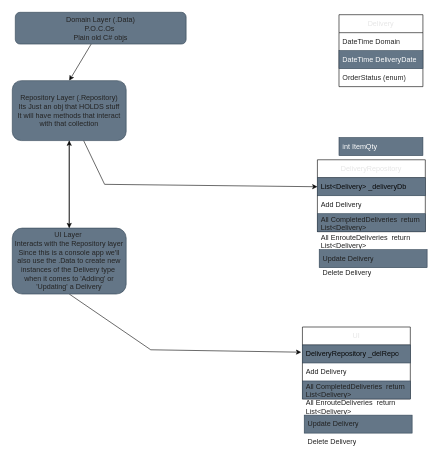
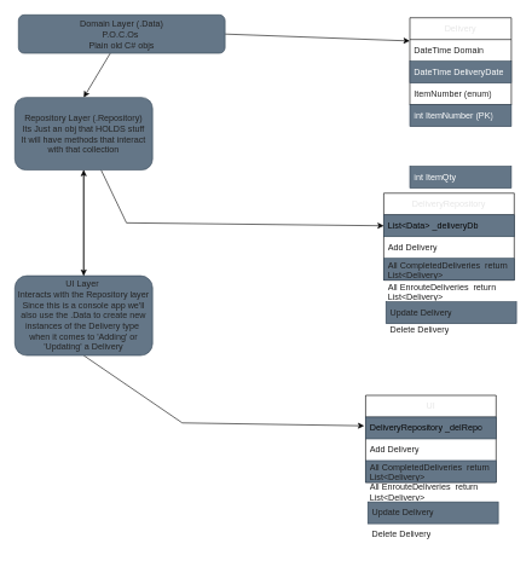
  <mxCell id="0" />
  <mxCell id="1" parent="0" />
+ <mxCell id="2" style="edgeStyle=none;html=1;exitX=1;exitY=0.5;exitDx=0;exitDy=0;entryX=-0.001;entryY=0.067;entryDx=0;entryDy=0;entryPerimeter=0;fontColor=#E6E6E6;strokeColor=#080808;" parent="1" source="4" target="6" edge="1"><mxGeometry relative="1" as="geometry" /></mxCell>
  <mxCell id="3" style="edgeStyle=none;html=1;strokeColor=#080808;fontColor=#212121;entryX=0.5;entryY=0;entryDx=0;entryDy=0;" parent="1" source="4" target="13" edge="1"><mxGeometry relative="1" as="geometry"><mxPoint x="115" y="93.671" as="targetPoint" /></mxGeometry></mxCell>
  <mxCell id="4" value="&lt;font color=&quot;#242424&quot;&gt;Domain Layer (.Data)&lt;br&gt;P.O.C.Os&amp;nbsp;&lt;br&gt;Plain old C# objs&lt;br&gt;&lt;/font&gt;" style="rounded=1;whiteSpace=wrap;html=1;fillColor=#647687;fontColor=#ffffff;strokeColor=#314354;" parent="1" vertex="1"><mxGeometry x="25" y="20" width="285" height="53" as="geometry" /></mxCell>
  <mxCell id="5" value="&lt;font color=&quot;#e6e6e6&quot;&gt;Delivery&lt;/font&gt;" style="swimlane;fontStyle=0;childLayout=stackLayout;horizontal=1;startSize=30;horizontalStack=0;resizeParent=1;resizeParentMax=0;resizeLast=0;collapsible=1;marginBottom=0;whiteSpace=wrap;html=1;fontColor=#242424;" parent="1" vertex="1"><mxGeometry x="565" y="24" width="140" height="120" as="geometry" /></mxCell>
  <mxCell id="6" value="DateTime Domain" style="text;strokeColor=none;fillColor=none;align=left;verticalAlign=middle;spacingLeft=4;spacingRight=4;overflow=hidden;points=[[0,0.5],[1,0.5]];portConstraint=eastwest;rotatable=0;whiteSpace=wrap;html=1;fontColor=#242424;" parent="5" vertex="1"><mxGeometry y="30" width="140" height="30" as="geometry" /></mxCell>
  <mxCell id="7" value="DateTime DeliveryDate" style="text;strokeColor=#314354;fillColor=#647687;align=left;verticalAlign=middle;spacingLeft=4;spacingRight=4;overflow=hidden;points=[[0,0.5],[1,0.5]];portConstraint=eastwest;rotatable=0;whiteSpace=wrap;html=1;fontColor=#ffffff;" parent="5" vertex="1"><mxGeometry y="60" width="140" height="30" as="geometry" /></mxCell>
- <mxCell id="8" value="OrderStatus (enum)" style="text;strokeColor=none;fillColor=none;align=left;verticalAlign=middle;spacingLeft=4;spacingRight=4;overflow=hidden;points=[[0,0.5],[1,0.5]];portConstraint=eastwest;rotatable=0;whiteSpace=wrap;html=1;fontColor=#242424;" parent="5" vertex="1"><mxGeometry y="90" width="140" height="30" as="geometry" /></mxCell>
+ <mxCell id="8" value="ItemNumber (enum)" style="text;strokeColor=none;fillColor=none;align=left;verticalAlign=middle;spacingLeft=4;spacingRight=4;overflow=hidden;points=[[0,0.5],[1,0.5]];portConstraint=eastwest;rotatable=0;whiteSpace=wrap;html=1;fontColor=#242424;" parent="5" vertex="1"><mxGeometry y="90" width="140" height="30" as="geometry" /></mxCell>
+ <mxCell id="9" value="int ItemNumber (PK)" style="text;strokeColor=#314354;fillColor=#647687;align=left;verticalAlign=middle;spacingLeft=4;spacingRight=4;overflow=hidden;points=[[0,0.5],[1,0.5]];portConstraint=eastwest;rotatable=0;whiteSpace=wrap;html=1;fontColor=#ffffff;" parent="1" vertex="1"><mxGeometry x="565" y="144" width="140" height="30" as="geometry" /></mxCell>
  <mxCell id="10" value="int ItemQty" style="text;strokeColor=#314354;fillColor=#647687;align=left;verticalAlign=middle;spacingLeft=4;spacingRight=4;overflow=hidden;points=[[0,0.5],[1,0.5]];portConstraint=eastwest;rotatable=0;whiteSpace=wrap;html=1;fontColor=#ffffff;" parent="1" vertex="1"><mxGeometry x="565" y="229" width="140" height="30" as="geometry" /></mxCell>
  <mxCell id="11" style="edgeStyle=none;html=1;entryX=0;entryY=0.5;entryDx=0;entryDy=0;strokeColor=#080808;fontColor=#212121;rounded=0;" parent="1" source="13" target="15" edge="1"><mxGeometry relative="1" as="geometry"><Array as="points"><mxPoint x="174" y="307" /></Array></mxGeometry></mxCell>
  <mxCell id="12" style="edgeStyle=none;rounded=0;html=1;entryX=0.5;entryY=0;entryDx=0;entryDy=0;strokeColor=#080808;fontColor=#212121;" parent="1" source="13" target="23" edge="1"><mxGeometry relative="1" as="geometry" /></mxCell>
  <mxCell id="13" value="&lt;font color=&quot;#242424&quot;&gt;Repository Layer (.Repository)&lt;br&gt;Its Just an obj that HOLDS stuff&lt;br&gt;It will have methods that interact with that collection&lt;br&gt;&lt;/font&gt;" style="rounded=1;whiteSpace=wrap;html=1;fillColor=#647687;fontColor=#ffffff;strokeColor=#314354;" parent="1" vertex="1"><mxGeometry x="20" y="134" width="190" height="100" as="geometry" /></mxCell>
  <mxCell id="14" value="DeliveryRepository" style="swimlane;fontStyle=0;childLayout=stackLayout;horizontal=1;startSize=30;horizontalStack=0;resizeParent=1;resizeParentMax=0;resizeLast=0;collapsible=1;marginBottom=0;whiteSpace=wrap;html=1;fontColor=#E6E6E6;" parent="1" vertex="1"><mxGeometry x="529" y="266" width="180" height="120" as="geometry" /></mxCell>
- <mxCell id="15" value="&lt;font color=&quot;#080808&quot;&gt;List&amp;lt;Delivery&amp;gt; _deliveryDb&lt;/font&gt;" style="text;strokeColor=#314354;fillColor=#647687;align=left;verticalAlign=middle;spacingLeft=4;spacingRight=4;overflow=hidden;points=[[0,0.5],[1,0.5]];portConstraint=eastwest;rotatable=0;whiteSpace=wrap;html=1;fontColor=#ffffff;" parent="14" vertex="1"><mxGeometry y="30" width="180" height="30" as="geometry" /></mxCell>
+ <mxCell id="15" value="&lt;font color=&quot;#080808&quot;&gt;List&amp;lt;Data&amp;gt; _deliveryDb&lt;/font&gt;" style="text;strokeColor=#314354;fillColor=#647687;align=left;verticalAlign=middle;spacingLeft=4;spacingRight=4;overflow=hidden;points=[[0,0.5],[1,0.5]];portConstraint=eastwest;rotatable=0;whiteSpace=wrap;html=1;fontColor=#ffffff;" parent="14" vertex="1"><mxGeometry y="30" width="180" height="30" as="geometry" /></mxCell>
  <mxCell id="16" value="&lt;span style=&quot;color: rgb(33, 33, 33);&quot;&gt;Add Delivery&lt;/span&gt;" style="text;strokeColor=none;fillColor=none;align=left;verticalAlign=middle;spacingLeft=4;spacingRight=4;overflow=hidden;points=[[0,0.5],[1,0.5]];portConstraint=eastwest;rotatable=0;whiteSpace=wrap;html=1;fontColor=#E6E6E6;" parent="14" vertex="1"><mxGeometry y="60" width="180" height="30" as="geometry" /></mxCell>
  <mxCell id="17" value="&lt;span style=&quot;color: rgb(33, 33, 33);&quot;&gt;All CompletedDeliveries&amp;nbsp; return List&amp;lt;Delivery&amp;gt;&lt;/span&gt;" style="text;strokeColor=#314354;fillColor=#647687;align=left;verticalAlign=middle;spacingLeft=4;spacingRight=4;overflow=hidden;points=[[0,0.5],[1,0.5]];portConstraint=eastwest;rotatable=0;whiteSpace=wrap;html=1;fontColor=#ffffff;" parent="14" vertex="1"><mxGeometry y="90" width="180" height="30" as="geometry" /></mxCell>
  <mxCell id="18" value="&lt;span style=&quot;color: rgb(33, 33, 33);&quot;&gt;All EnrouteDeliveries&amp;nbsp; return List&amp;lt;Delivery&amp;gt;&lt;/span&gt;" style="text;strokeColor=none;fillColor=none;align=left;verticalAlign=middle;spacingLeft=4;spacingRight=4;overflow=hidden;points=[[0,0.5],[1,0.5]];portConstraint=eastwest;rotatable=0;whiteSpace=wrap;html=1;fontColor=#E6E6E6;" parent="1" vertex="1"><mxGeometry x="529" y="386" width="180" height="30" as="geometry" /></mxCell>
  <mxCell id="19" value="&lt;span style=&quot;color: rgb(33, 33, 33);&quot;&gt;Update Delivery&lt;/span&gt;&lt;span style=&quot;color: rgba(0, 0, 0, 0); font-family: monospace; font-size: 0px;&quot;&gt;%3CmxGraphModel%3E%3Croot%3E%3CmxCell%20id%3D%220%22%2F%3E%3CmxCell%20id%3D%221%22%20parent%3D%220%22%2F%3E%3CmxCell%20id%3D%222%22%20value%3D%22%26lt%3Bspan%20style%3D%26quot%3Bcolor%3A%20rgb(33%2C%2033%2C%2033)%3B%26quot%3B%26gt%3BAll%20EnrouteDeliveries%26amp%3Bnbsp%3B%20return%20List%26amp%3Blt%3BDelivery%26amp%3Bgt%3B%26lt%3B%2Fspan%26gt%3B%22%20style%3D%22text%3BstrokeColor%3Dnone%3BfillColor%3Dnone%3Balign%3Dleft%3BverticalAlign%3Dmiddle%3BspacingLeft%3D4%3BspacingRight%3D4%3Boverflow%3Dhidden%3Bpoints%3D%5B%5B0%2C0.5%5D%2C%5B1%2C0.5%5D%5D%3BportConstraint%3Deastwest%3Brotatable%3D0%3BwhiteSpace%3Dwrap%3Bhtml%3D1%3BfontColor%3D%23E6E6E6%3B%22%20vertex%3D%221%22%20parent%3D%221%22%3E%3CmxGeometry%20x%3D%22300%22%20y%3D%22420%22%20width%3D%22180%22%20height%3D%2230%22%20as%3D%22geometry%22%2F%3E%3C%2FmxCell%3E%3C%2Froot%3E%3C%2FmxGraphModel%3E&lt;/span&gt;&lt;span style=&quot;color: rgb(33, 33, 33);&quot;&gt;&lt;br&gt;&lt;/span&gt;" style="text;strokeColor=#314354;fillColor=#647687;align=left;verticalAlign=middle;spacingLeft=4;spacingRight=4;overflow=hidden;points=[[0,0.5],[1,0.5]];portConstraint=eastwest;rotatable=0;whiteSpace=wrap;html=1;fontColor=#ffffff;" parent="1" vertex="1"><mxGeometry x="532" y="416" width="180" height="30" as="geometry" /></mxCell>
  <mxCell id="20" value="&lt;span style=&quot;color: rgb(33, 33, 33);&quot;&gt;Delete Delivery&lt;/span&gt;&lt;span style=&quot;color: rgba(0, 0, 0, 0); font-family: monospace; font-size: 0px;&quot;&gt;%3CmxGraphModel%3E%3Croot%3E%3CmxCell%20id%3D%220%22%2F%3E%3CmxCell%20id%3D%221%22%20parent%3D%220%22%2F%3E%3CmxCell%20id%3D%222%22%20value%3D%22%26lt%3Bspan%20style%3D%26quot%3Bcolor%3A%20rgb(33%2C%2033%2C%2033)%3B%26quot%3B%26gt%3BAll%20EnrouteDeliveries%26amp%3Bnbsp%3B%20return%20List%26amp%3Blt%3BDelivery%26amp%3Bgt%3B%26lt%3B%2Fspan%26gt%3B%22%20style%3D%22text%3BstrokeColor%3Dnone%3BfillColor%3Dnone%3Balign%3Dleft%3BverticalAlign%3Dmiddle%3BspacingLeft%3D4%3BspacingRight%3D4%3Boverflow%3Dhidden%3Bpoints%3D%5B%5B0%2C0.5%5D%2C%5B1%2C0.5%5D%5D%3BportConstraint%3Deastwest%3Brotatable%3D0%3BwhiteSpace%3Dwrap%3Bhtml%3D1%3BfontColor%3D%23E6E6E6%3B%22%20vertex%3D%221%22%20parent%3D%221%22%3E%3CmxGeometry%20x%3D%22300%22%20y%3D%22420%22%20width%3D%22180%22%20height%3D%2230%22%20as%3D%22geometry%22%2F%3E%3C%2FmxCell%3E%3C%2Froot%3E%3C%2FmxGraphModel%3E&lt;/span&gt;&lt;span style=&quot;color: rgb(33, 33, 33);&quot;&gt;&lt;br&gt;&lt;/span&gt;" style="text;strokeColor=none;fillColor=none;align=left;verticalAlign=middle;spacingLeft=4;spacingRight=4;overflow=hidden;points=[[0,0.5],[1,0.5]];portConstraint=eastwest;rotatable=0;whiteSpace=wrap;html=1;fontColor=#E6E6E6;" parent="1" vertex="1"><mxGeometry x="532" y="439" width="180" height="30" as="geometry" /></mxCell>
  <mxCell id="21" style="edgeStyle=none;rounded=0;html=1;exitX=0.5;exitY=0;exitDx=0;exitDy=0;entryX=0.5;entryY=1;entryDx=0;entryDy=0;strokeColor=#080808;fontColor=#212121;" parent="1" source="23" target="13" edge="1"><mxGeometry relative="1" as="geometry" /></mxCell>
  <mxCell id="22" style="edgeStyle=none;rounded=0;html=1;exitX=0.5;exitY=1;exitDx=0;exitDy=0;strokeColor=#080808;fontColor=#212121;" parent="1" source="23" edge="1"><mxGeometry relative="1" as="geometry"><mxPoint x="502" y="587" as="targetPoint" /><Array as="points"><mxPoint x="251" y="583" /></Array></mxGeometry></mxCell>
  <mxCell id="23" value="&lt;font color=&quot;#242424&quot;&gt;UI Layer&amp;nbsp;&lt;br&gt;Interacts with the Repository layer&lt;br&gt;Since this is a console app we'll also use the .Data to create new instances of the Delivery type&amp;nbsp;&lt;br&gt;when it comes to 'Adding' or 'Updating' a Delivery&lt;br&gt;&lt;/font&gt;" style="rounded=1;whiteSpace=wrap;html=1;fillColor=#647687;fontColor=#ffffff;strokeColor=#314354;" parent="1" vertex="1"><mxGeometry x="20" y="380" width="190" height="110" as="geometry" /></mxCell>
  <mxCell id="24" value="UI" style="swimlane;fontStyle=0;childLayout=stackLayout;horizontal=1;startSize=30;horizontalStack=0;resizeParent=1;resizeParentMax=0;resizeLast=0;collapsible=1;marginBottom=0;whiteSpace=wrap;html=1;fontColor=#E6E6E6;" parent="1" vertex="1"><mxGeometry x="504" y="545" width="180" height="120" as="geometry" /></mxCell>
  <mxCell id="25" value="&lt;font color=&quot;#080808&quot;&gt;DeliveryRepository _delRepo&lt;/font&gt;" style="text;strokeColor=#314354;fillColor=#647687;align=left;verticalAlign=middle;spacingLeft=4;spacingRight=4;overflow=hidden;points=[[0,0.5],[1,0.5]];portConstraint=eastwest;rotatable=0;whiteSpace=wrap;html=1;fontColor=#ffffff;" parent="24" vertex="1"><mxGeometry y="30" width="180" height="30" as="geometry" /></mxCell>
  <mxCell id="26" value="&lt;span style=&quot;color: rgb(33, 33, 33);&quot;&gt;Add Delivery&lt;/span&gt;" style="text;strokeColor=none;fillColor=none;align=left;verticalAlign=middle;spacingLeft=4;spacingRight=4;overflow=hidden;points=[[0,0.5],[1,0.5]];portConstraint=eastwest;rotatable=0;whiteSpace=wrap;html=1;fontColor=#E6E6E6;" parent="24" vertex="1"><mxGeometry y="60" width="180" height="30" as="geometry" /></mxCell>
  <mxCell id="27" value="&lt;span style=&quot;color: rgb(33, 33, 33);&quot;&gt;All CompletedDeliveries&amp;nbsp; return List&amp;lt;Delivery&amp;gt;&lt;/span&gt;" style="text;strokeColor=#314354;fillColor=#647687;align=left;verticalAlign=middle;spacingLeft=4;spacingRight=4;overflow=hidden;points=[[0,0.5],[1,0.5]];portConstraint=eastwest;rotatable=0;whiteSpace=wrap;html=1;fontColor=#ffffff;" parent="24" vertex="1"><mxGeometry y="90" width="180" height="30" as="geometry" /></mxCell>
  <mxCell id="28" value="&lt;span style=&quot;color: rgb(33, 33, 33);&quot;&gt;All EnrouteDeliveries&amp;nbsp; return List&amp;lt;Delivery&amp;gt;&lt;/span&gt;" style="text;strokeColor=none;fillColor=none;align=left;verticalAlign=middle;spacingLeft=4;spacingRight=4;overflow=hidden;points=[[0,0.5],[1,0.5]];portConstraint=eastwest;rotatable=0;whiteSpace=wrap;html=1;fontColor=#E6E6E6;" parent="1" vertex="1"><mxGeometry x="504" y="662" width="180" height="30" as="geometry" /></mxCell>
  <mxCell id="29" value="&lt;span style=&quot;color: rgb(33, 33, 33);&quot;&gt;Update Delivery&lt;/span&gt;&lt;span style=&quot;color: rgba(0, 0, 0, 0); font-family: monospace; font-size: 0px;&quot;&gt;%3CmxGraphModel%3E%3Croot%3E%3CmxCell%20id%3D%220%22%2F%3E%3CmxCell%20id%3D%221%22%20parent%3D%220%22%2F%3E%3CmxCell%20id%3D%222%22%20value%3D%22%26lt%3Bspan%20style%3D%26quot%3Bcolor%3A%20rgb(33%2C%2033%2C%2033)%3B%26quot%3B%26gt%3BAll%20EnrouteDeliveries%26amp%3Bnbsp%3B%20return%20List%26amp%3Blt%3BDelivery%26amp%3Bgt%3B%26lt%3B%2Fspan%26gt%3B%22%20style%3D%22text%3BstrokeColor%3Dnone%3BfillColor%3Dnone%3Balign%3Dleft%3BverticalAlign%3Dmiddle%3BspacingLeft%3D4%3BspacingRight%3D4%3Boverflow%3Dhidden%3Bpoints%3D%5B%5B0%2C0.5%5D%2C%5B1%2C0.5%5D%5D%3BportConstraint%3Deastwest%3Brotatable%3D0%3BwhiteSpace%3Dwrap%3Bhtml%3D1%3BfontColor%3D%23E6E6E6%3B%22%20vertex%3D%221%22%20parent%3D%221%22%3E%3CmxGeometry%20x%3D%22300%22%20y%3D%22420%22%20width%3D%22180%22%20height%3D%2230%22%20as%3D%22geometry%22%2F%3E%3C%2FmxCell%3E%3C%2Froot%3E%3C%2FmxGraphModel%3E&lt;/span&gt;&lt;span style=&quot;color: rgb(33, 33, 33);&quot;&gt;&lt;br&gt;&lt;/span&gt;" style="text;strokeColor=#314354;fillColor=#647687;align=left;verticalAlign=middle;spacingLeft=4;spacingRight=4;overflow=hidden;points=[[0,0.5],[1,0.5]];portConstraint=eastwest;rotatable=0;whiteSpace=wrap;html=1;fontColor=#ffffff;" parent="1" vertex="1"><mxGeometry x="507" y="692" width="180" height="30" as="geometry" /></mxCell>
  <mxCell id="30" value="&lt;span style=&quot;color: rgb(33, 33, 33);&quot;&gt;Delete Delivery&lt;/span&gt;&lt;span style=&quot;color: rgba(0, 0, 0, 0); font-family: monospace; font-size: 0px;&quot;&gt;%3CmxGraphModel%3E%3Croot%3E%3CmxCell%20id%3D%220%22%2F%3E%3CmxCell%20id%3D%221%22%20parent%3D%220%22%2F%3E%3CmxCell%20id%3D%222%22%20value%3D%22%26lt%3Bspan%20style%3D%26quot%3Bcolor%3A%20rgb(33%2C%2033%2C%2033)%3B%26quot%3B%26gt%3BAll%20EnrouteDeliveries%26amp%3Bnbsp%3B%20return%20List%26amp%3Blt%3BDelivery%26amp%3Bgt%3B%26lt%3B%2Fspan%26gt%3B%22%20style%3D%22text%3BstrokeColor%3Dnone%3BfillColor%3Dnone%3Balign%3Dleft%3BverticalAlign%3Dmiddle%3BspacingLeft%3D4%3BspacingRight%3D4%3Boverflow%3Dhidden%3Bpoints%3D%5B%5B0%2C0.5%5D%2C%5B1%2C0.5%5D%5D%3BportConstraint%3Deastwest%3Brotatable%3D0%3BwhiteSpace%3Dwrap%3Bhtml%3D1%3BfontColor%3D%23E6E6E6%3B%22%20vertex%3D%221%22%20parent%3D%221%22%3E%3CmxGeometry%20x%3D%22300%22%20y%3D%22420%22%20width%3D%22180%22%20height%3D%2230%22%20as%3D%22geometry%22%2F%3E%3C%2FmxCell%3E%3C%2Froot%3E%3C%2FmxGraphModel%3E&lt;/span&gt;&lt;span style=&quot;color: rgb(33, 33, 33);&quot;&gt;&lt;br&gt;&lt;/span&gt;" style="text;strokeColor=none;fillColor=none;align=left;verticalAlign=middle;spacingLeft=4;spacingRight=4;overflow=hidden;points=[[0,0.5],[1,0.5]];portConstraint=eastwest;rotatable=0;whiteSpace=wrap;html=1;fontColor=#E6E6E6;" parent="1" vertex="1"><mxGeometry x="507" y="722" width="180" height="30" as="geometry" /></mxCell>
